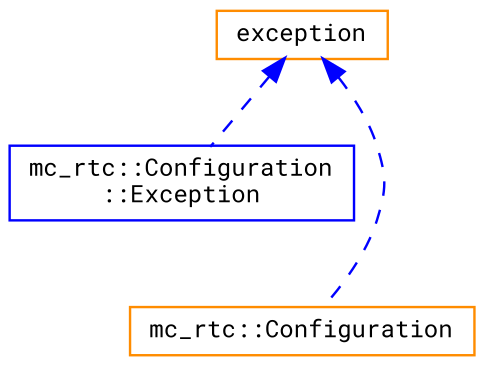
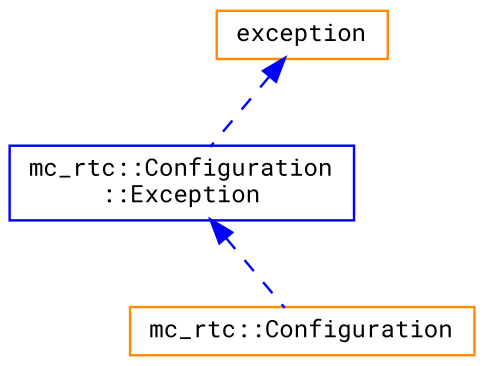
  digraph {
    fontname="Roboto Mono"
    rankdir=TB
    node [color=darkorange fillcolor=white fontname="Roboto Mono" fontsize=10 shape=record style=filled]
    edge [color=blue dir=back fontname="Roboto Mono" fontsize=10 labelfontname=Helvetica labelfontsize=10 style=dashed]
    n1 [height=0.2 label=exception width=0.4]
    n2 [color=blue height=0.2 label="mc_rtc::Configuration\l::Exception" width=0.4]
    n3 [height=0.2 label="mc_rtc::Configuration" width=0.4]
    n1 -> n2
-   n1 -> n3
+   n2 -> n3
  }
